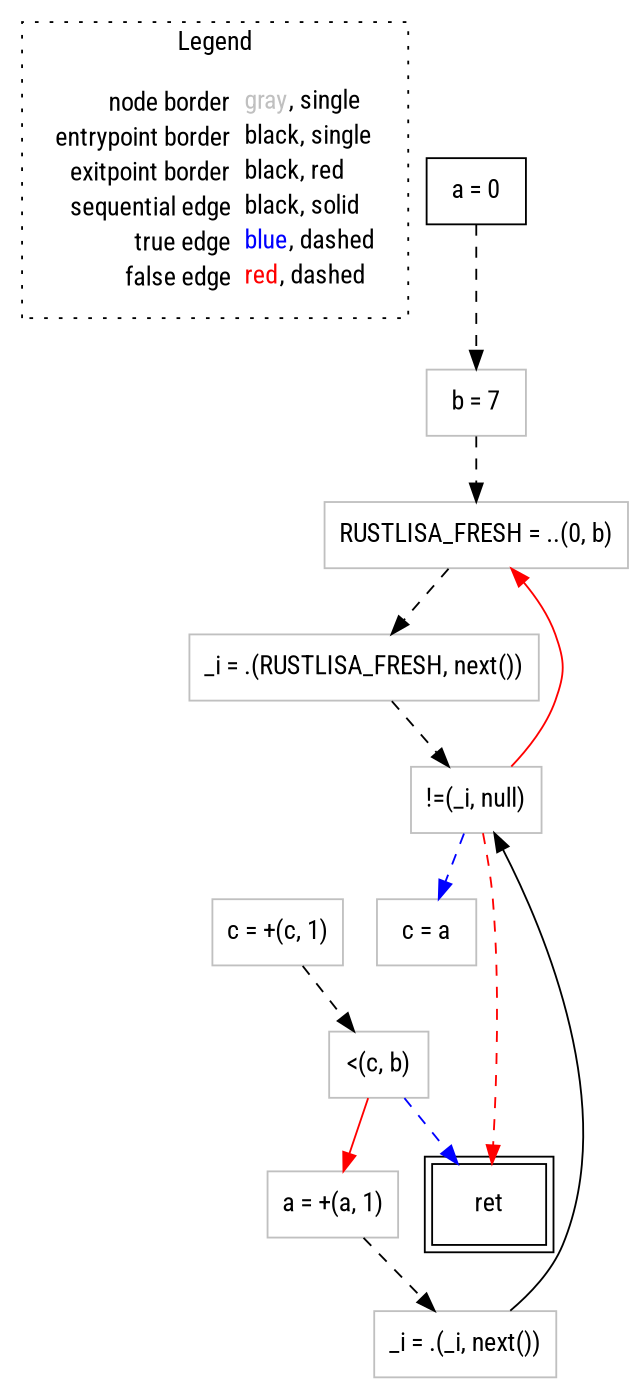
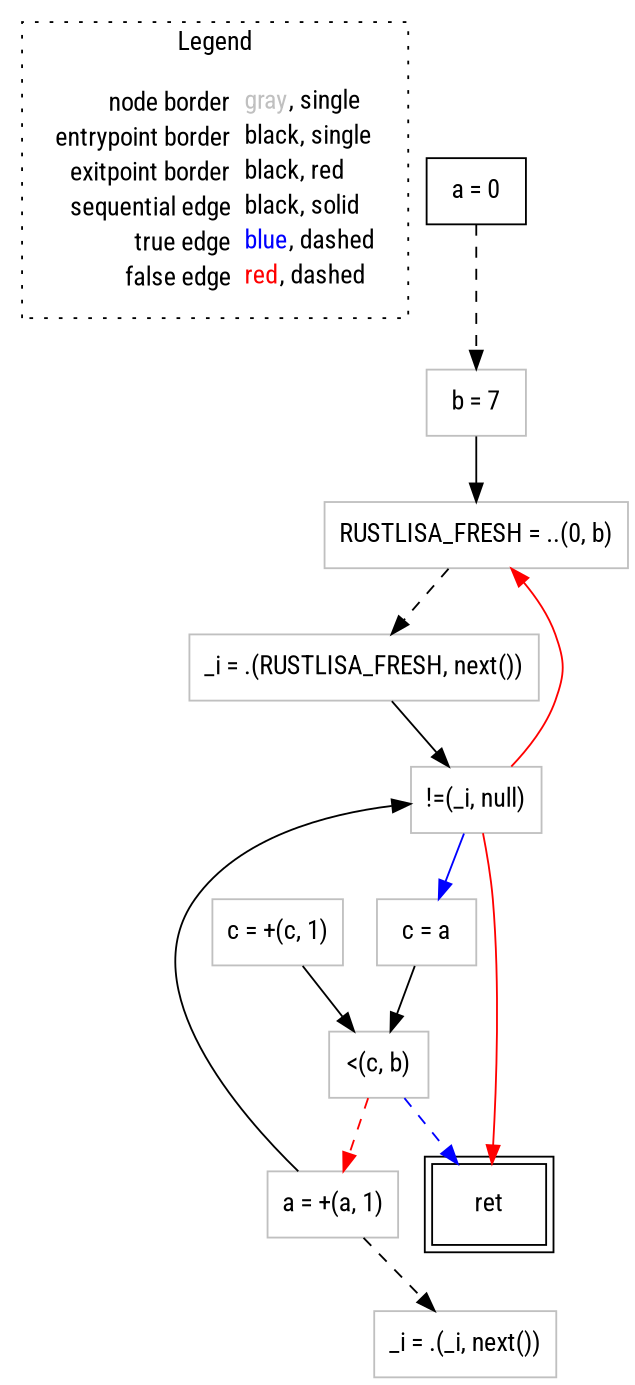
  digraph {
    fontname="Roboto Condensed"
    node [fontname="Roboto Condensed" shape=rect color=gray]
    edge [color=black fontname="Roboto Condensed" style=dashed]
    n1 [label=<<table border="0" cellpadding="2" cellspacing="0" cellborder="0"><tr><td align="right">node border&nbsp;</td><td align="left"><font color="gray">gray</font>, single</td></tr><tr><td align="right">entrypoint border&nbsp;</td><td align="left"><font color="black">black</font>, single</td></tr><tr><td align="right">exitpoint border&nbsp;</td><td align="left"><font color="black">black</font>, red</td></tr><tr><td align="right">sequential edge&nbsp;</td><td align="left"><font color="black">black</font>, solid</td></tr><tr><td align="right">true edge&nbsp;</td><td align="left"><font color="blue">blue</font>, dashed</td></tr><tr><td align="right">false edge&nbsp;</td><td align="left"><font color="red">red</font>, dashed</td></tr></table>> shape=plaintext color=""]
    n2 [color=black label=<a = 0>]
    n3 [label=<b = 7>]
    n4 [label=<RUSTLISA_FRESH = ..(0, b)>]
    n5 [label=<&lt;(c, b)>]
    n6 [label=<a = +(a, 1)>]
    n7 [color=black label=<ret> peripheries=2]
    n8 [label=<_i = .(_i, next())>]
    n9 [label=<c = +(c, 1)>]
    n10 [label=<_i = .(RUSTLISA_FRESH, next())>]
    n11 [label=<!=(_i, null)>]
    n12 [label=<c = a>]
    subgraph cluster_1 {
      label=Legend
      style=dotted
      n1
    }
    n2 -> n3
-   n3 -> n4
+   n3 -> n4 [style=""]
    n4 -> n10
-   n5 -> n6 [color=red style=solid]
+   n5 -> n6 [color=red]
    n5 -> n7 [color=blue]
    n6 -> n8
-   n8 -> n11 [style=""]
-   n9 -> n5
-   n10 -> n11
+   n6 -> n11 [style=""]
+   n9 -> n5 [style=""]
+   n10 -> n11 [style=""]
    n11 -> n4 [color=red style=solid]
-   n11 -> n7 [color=red]
-   n11 -> n12 [color=blue]
+   n11 -> n7 [color=red style=solid]
+   n11 -> n12 [color=blue style=solid]
+   n12 -> n5 [style=""]
  }
